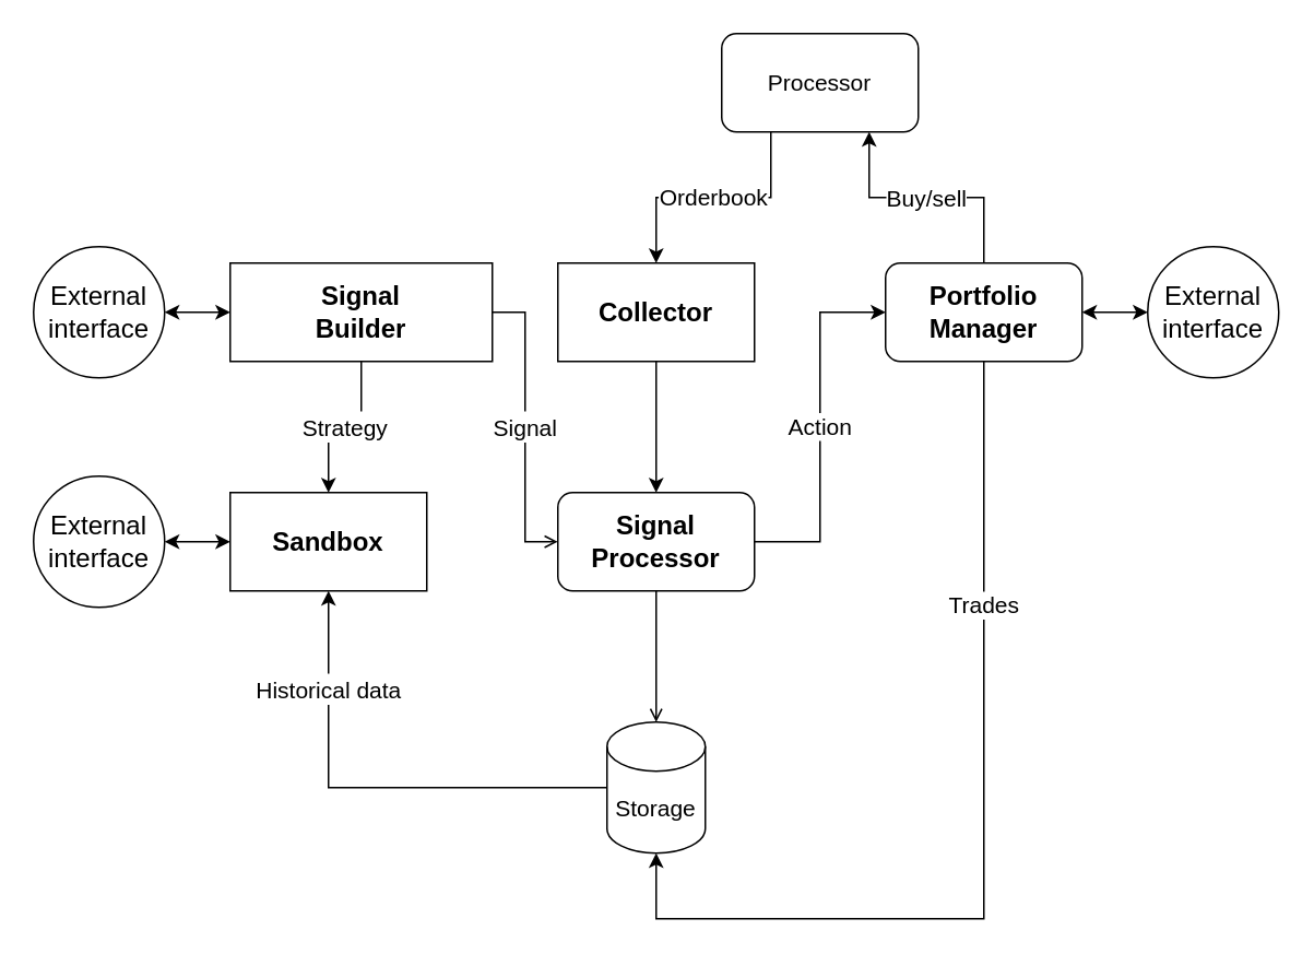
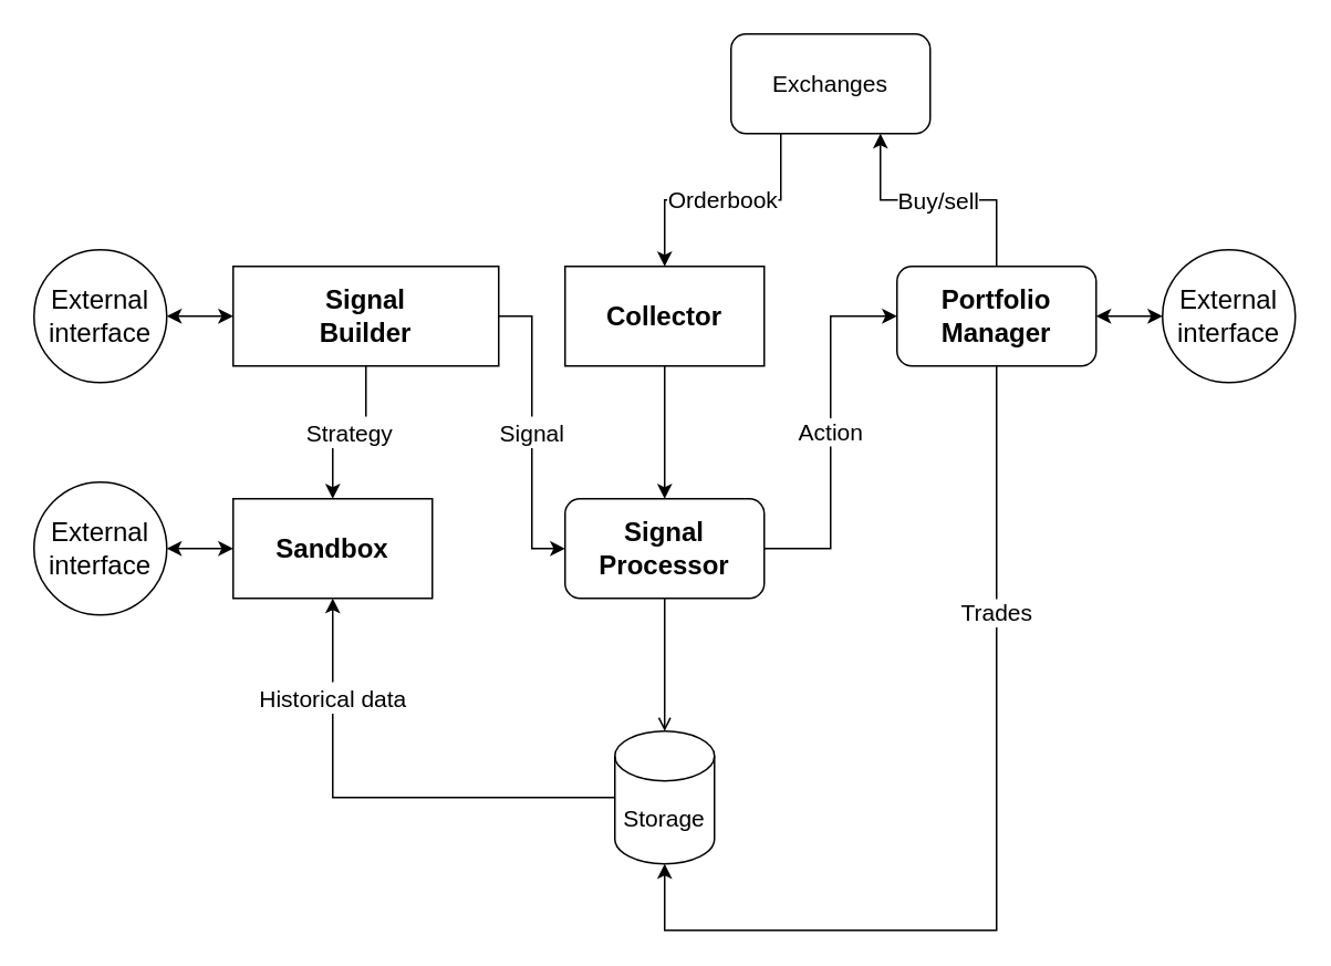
  <mxCell id="0" />
  <mxCell id="1" parent="0" />
  <mxCell id="2" value="Orderbook" style="edgeStyle=orthogonalEdgeStyle;rounded=0;orthogonalLoop=1;jettySize=auto;html=1;exitX=0.25;exitY=1;exitDx=0;exitDy=0;entryX=0.5;entryY=0;entryDx=0;entryDy=0;fontSize=14;" edge="1" parent="1" source="3" target="8"><mxGeometry relative="1" as="geometry" /></mxCell>
- <mxCell id="3" value="Processor" style="rounded=1;whiteSpace=wrap;html=1;fontSize=14;" vertex="1" parent="1"><mxGeometry x="440" y="20" width="120" height="60" as="geometry" /></mxCell>
+ <mxCell id="3" value="Exchanges" style="rounded=1;whiteSpace=wrap;html=1;fontSize=14;" vertex="1" parent="1"><mxGeometry x="440" y="20" width="120" height="60" as="geometry" /></mxCell>
  <mxCell id="4" value="&lt;font style=&quot;font-size: 14px&quot;&gt;Historical data&lt;br&gt;&lt;/font&gt;" style="edgeStyle=orthogonalEdgeStyle;rounded=0;orthogonalLoop=1;jettySize=auto;html=1;exitX=0;exitY=0.5;exitDx=0;exitDy=0;exitPerimeter=0;fontSize=16;" edge="1" parent="1" source="5" target="15"><mxGeometry x="0.586" relative="1" as="geometry"><mxPoint as="offset" /></mxGeometry></mxCell>
  <mxCell id="5" value="Storage" style="shape=cylinder3;whiteSpace=wrap;html=1;boundedLbl=1;backgroundOutline=1;size=15;fontSize=14;align=center;" vertex="1" parent="1"><mxGeometry x="370" y="440" width="60" height="80" as="geometry" /></mxCell>
  <mxCell id="6" style="edgeStyle=orthogonalEdgeStyle;rounded=0;orthogonalLoop=1;jettySize=auto;html=1;exitX=0.5;exitY=1;exitDx=0;exitDy=0;entryX=0.5;entryY=0;entryDx=0;entryDy=0;fontSize=14;" edge="1" parent="1" source="8" target="10"><mxGeometry relative="1" as="geometry" /></mxCell>
  <mxCell id="7" value="&lt;div&gt;Action&lt;/div&gt;" style="edgeStyle=orthogonalEdgeStyle;rounded=0;orthogonalLoop=1;jettySize=auto;html=1;exitX=1;exitY=0.5;exitDx=0;exitDy=0;entryX=0;entryY=0.5;entryDx=0;entryDy=0;fontSize=14;" edge="1" parent="1" source="10" target="19"><mxGeometry relative="1" as="geometry" /></mxCell>
  <mxCell id="8" value="Collector" style="rounded=0;whiteSpace=wrap;html=1;fontSize=16;align=center;fontStyle=1" vertex="1" parent="1"><mxGeometry x="340" y="160" width="120" height="60" as="geometry" /></mxCell>
  <mxCell id="9" style="edgeStyle=orthogonalEdgeStyle;rounded=0;orthogonalLoop=1;jettySize=auto;html=1;exitX=0.5;exitY=1;exitDx=0;exitDy=0;fontSize=14;endArrow=open;" edge="1" parent="1" source="10" target="5"><mxGeometry relative="1" as="geometry" /></mxCell>
  <mxCell id="10" value="Signal Processor" style="whiteSpace=wrap;html=1;fontSize=16;align=center;fontStyle=1;rounded=1;" vertex="1" parent="1"><mxGeometry x="340" y="300" width="120" height="60" as="geometry" /></mxCell>
  <mxCell id="11" value="&lt;font style=&quot;font-size: 14px&quot;&gt;Strategy&lt;/font&gt;" style="edgeStyle=orthogonalEdgeStyle;rounded=0;orthogonalLoop=1;jettySize=auto;html=1;exitX=0.5;exitY=1;exitDx=0;exitDy=0;entryX=0.5;entryY=0;entryDx=0;entryDy=0;fontSize=16;" edge="1" parent="1" source="13" target="15"><mxGeometry relative="1" as="geometry" /></mxCell>
- <mxCell id="12" value="&lt;font style=&quot;font-size: 14px&quot;&gt;Signal&lt;/font&gt;" style="edgeStyle=orthogonalEdgeStyle;rounded=0;orthogonalLoop=1;jettySize=auto;html=1;exitX=1;exitY=0.5;exitDx=0;exitDy=0;entryX=0;entryY=0.5;entryDx=0;entryDy=0;fontSize=16;endArrow=open;" edge="1" parent="1" source="13" target="10"><mxGeometry relative="1" as="geometry" /></mxCell>
+ <mxCell id="12" value="&lt;font style=&quot;font-size: 14px&quot;&gt;Signal&lt;/font&gt;" style="edgeStyle=orthogonalEdgeStyle;rounded=0;orthogonalLoop=1;jettySize=auto;html=1;exitX=1;exitY=0.5;exitDx=0;exitDy=0;entryX=0;entryY=0.5;entryDx=0;entryDy=0;fontSize=16;" edge="1" parent="1" source="13" target="10"><mxGeometry relative="1" as="geometry" /></mxCell>
  <mxCell id="13" value="&lt;div&gt;&lt;font style=&quot;font-size: 16px&quot;&gt;&lt;b&gt;Signal&lt;/b&gt;&lt;/font&gt;&lt;/div&gt;&lt;div&gt;&lt;font style=&quot;font-size: 16px&quot;&gt;&lt;b&gt;Builder&lt;/b&gt;&lt;/font&gt;&lt;/div&gt;" style="rounded=0;whiteSpace=wrap;html=1;fontSize=14;align=center;" vertex="1" parent="1"><mxGeometry x="140" y="160" width="160" height="60" as="geometry" /></mxCell>
  <mxCell id="14" style="edgeStyle=orthogonalEdgeStyle;rounded=0;orthogonalLoop=1;jettySize=auto;html=1;exitX=0;exitY=0.5;exitDx=0;exitDy=0;entryX=1;entryY=0.5;entryDx=0;entryDy=0;fontSize=16;startArrow=classic;startFill=1;" edge="1" parent="1" source="15" target="21"><mxGeometry relative="1" as="geometry" /></mxCell>
  <mxCell id="15" value="&lt;b&gt;&lt;font style=&quot;font-size: 16px&quot;&gt;Sandbox&lt;/font&gt;&lt;/b&gt;" style="rounded=0;whiteSpace=wrap;html=1;fontSize=14;align=center;" vertex="1" parent="1"><mxGeometry x="140" y="300" width="120" height="60" as="geometry" /></mxCell>
  <mxCell id="16" value="&lt;font style=&quot;font-size: 14px&quot;&gt;Buy/sell&lt;br&gt;&lt;/font&gt;" style="edgeStyle=orthogonalEdgeStyle;rounded=0;orthogonalLoop=1;jettySize=auto;html=1;exitX=0.5;exitY=0;exitDx=0;exitDy=0;entryX=0.75;entryY=1;entryDx=0;entryDy=0;fontSize=16;" edge="1" parent="1" source="19" target="3"><mxGeometry relative="1" as="geometry" /></mxCell>
  <mxCell id="17" value="Trades" style="edgeStyle=orthogonalEdgeStyle;rounded=0;orthogonalLoop=1;jettySize=auto;html=1;exitX=0.5;exitY=1;exitDx=0;exitDy=0;entryX=0.5;entryY=1;entryDx=0;entryDy=0;entryPerimeter=0;fontSize=14;" edge="1" parent="1" source="19" target="5"><mxGeometry x="-0.485" relative="1" as="geometry"><Array as="points"><mxPoint x="600" y="560" /><mxPoint x="400" y="560" /></Array><mxPoint as="offset" /></mxGeometry></mxCell>
  <mxCell id="18" style="edgeStyle=orthogonalEdgeStyle;rounded=0;orthogonalLoop=1;jettySize=auto;html=1;exitX=1;exitY=0.5;exitDx=0;exitDy=0;fontSize=16;startArrow=classic;startFill=1;" edge="1" parent="1" source="19" target="20"><mxGeometry relative="1" as="geometry" /></mxCell>
  <mxCell id="19" value="&lt;b&gt;Portfolio Manager&lt;br&gt;&lt;/b&gt;" style="whiteSpace=wrap;html=1;fontSize=16;align=center;rounded=1;" vertex="1" parent="1"><mxGeometry x="540" y="160" width="120" height="60" as="geometry" /></mxCell>
  <mxCell id="20" value="External interface" style="ellipse;whiteSpace=wrap;html=1;aspect=fixed;fontSize=16;align=center;" vertex="1" parent="1"><mxGeometry x="700" y="150" width="80" height="80" as="geometry" /></mxCell>
  <mxCell id="21" value="External interface" style="ellipse;whiteSpace=wrap;html=1;aspect=fixed;fontSize=16;align=center;" vertex="1" parent="1"><mxGeometry x="20" y="290" width="80" height="80" as="geometry" /></mxCell>
  <mxCell id="22" style="edgeStyle=orthogonalEdgeStyle;rounded=0;orthogonalLoop=1;jettySize=auto;html=1;exitX=1;exitY=0.5;exitDx=0;exitDy=0;entryX=0;entryY=0.5;entryDx=0;entryDy=0;fontSize=16;startArrow=classic;startFill=1;" edge="1" parent="1" source="23" target="13"><mxGeometry relative="1" as="geometry" /></mxCell>
  <mxCell id="23" value="External interface" style="ellipse;whiteSpace=wrap;html=1;aspect=fixed;fontSize=16;align=center;" vertex="1" parent="1"><mxGeometry x="20" y="150" width="80" height="80" as="geometry" /></mxCell>
